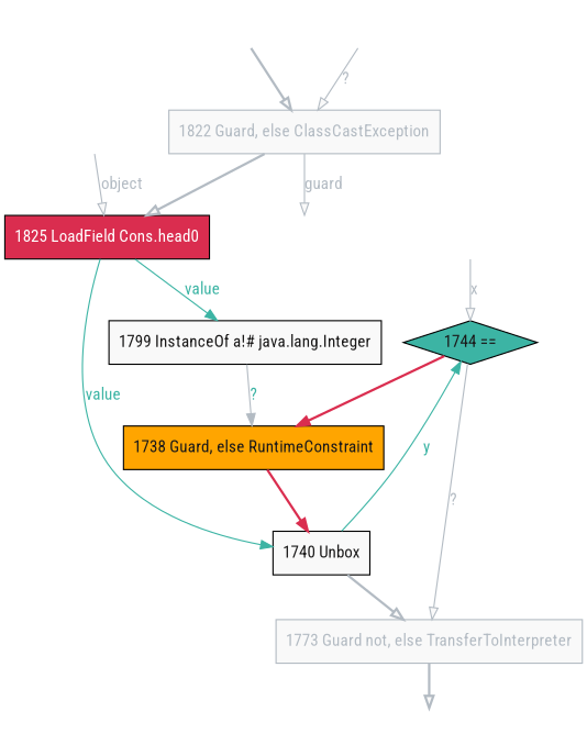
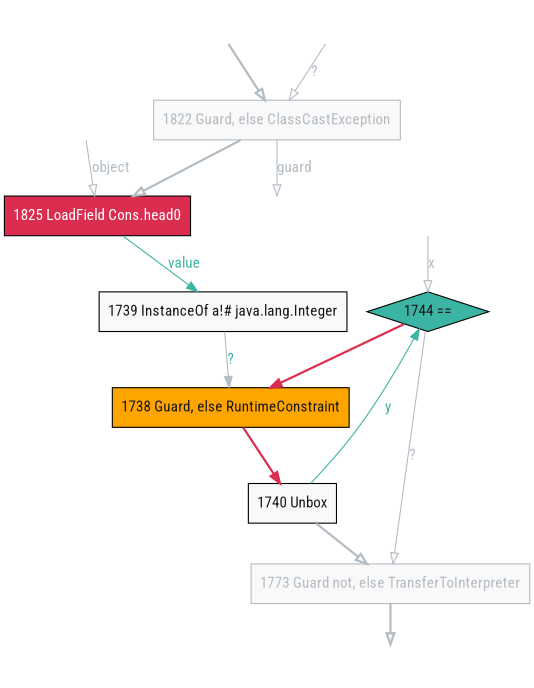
  digraph {
    bgcolor=white
    fontname="Roboto Condensed"
    node [fontname="Roboto Condensed" style=filled]
    edge [color="#b3bbc3" fontcolor="#b3bbc3" fontname="Roboto Condensed" fillcolor="#f9f9f9"]
    n1 [color=black fillcolor="#3cb4a4" fontcolor="#1a1919" label="1744 ==" shape=diamond]
    node1191 [style=invis]
    n3 [color=black fillcolor="#ffa500" fontcolor="#1a1919" label="1738 Guard, else RuntimeConstraint" shape=rectangle]
    n4 [color="#b3bbc3" fillcolor="#f9f9f9" fontcolor="#b3bbc3" label="1773 Guard not, else TransferToInterpreter" shape=rectangle]
    n5 [color=black fillcolor="#f9f9f9" fontcolor="#1a1919" label="1740 Unbox" shape=rectangle]
-   n6 [color=black fillcolor="#f9f9f9" fontcolor="#1a1919" label="1799 InstanceOf a!# java.lang.Integer" shape=rectangle]
+   n6 [color=black fillcolor="#f9f9f9" fontcolor="#1a1919" label="1739 InstanceOf a!# java.lang.Integer" shape=rectangle]
    node1775 [style=invis]
    node1751 [style=invis]
    n9 [color=black fillcolor="#da2d4f" fontcolor="#ffffff" label="1825 LoadField Cons.head0" shape=rectangle]
    node1783 [style=invis]
    n11 [color="#b3bbc3" fillcolor="#f9f9f9" fontcolor="#b3bbc3" label="1822 Guard, else ClassCastException" shape=rectangle]
    node1824 [style=invis]
    node1827 [style=invis]
    node1836 [style=invis]
    n1 -> n3 [color="#da2d4f" fontcolor="#da2d4f" penwidth=2 fillcolor=""]
    n1 -> n4 [label="?"]
    node1191 -> n1 [label=x]
    n3 -> n5 [color="#da2d4f" fontcolor="#da2d4f" penwidth=2 fillcolor=""]
    n4 -> node1775 [penwidth=2]
    n5 -> n1 [color="#3cb4a4" fontcolor="#3cb4a4" label=y fillcolor=""]
    n5 -> n4 [penwidth=2]
    n6 -> n3 [fontcolor="#3cb4a4" label="?" fillcolor=""]
-   n9 -> n5 [color="#3cb4a4" fontcolor="#3cb4a4" label=value fillcolor=""]
    n9 -> n6 [color="#3cb4a4" fontcolor="#3cb4a4" label=value fillcolor=""]
    node1783 -> n9 [label=object]
    n11 -> n9 [penwidth=2]
    n11 -> node1824 [label=guard]
    node1827 -> n11 [penwidth=2]
    node1836 -> n11 [label="?"]
  }
